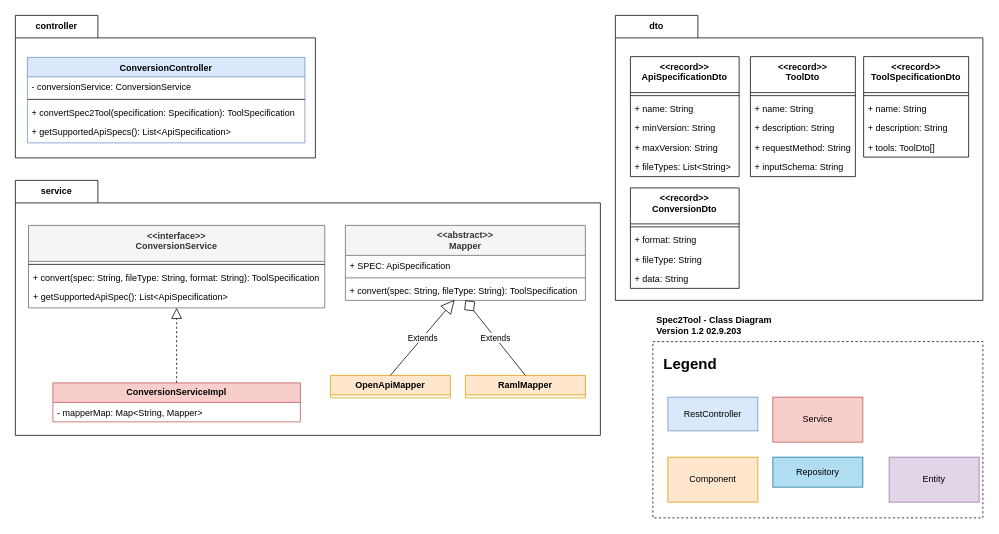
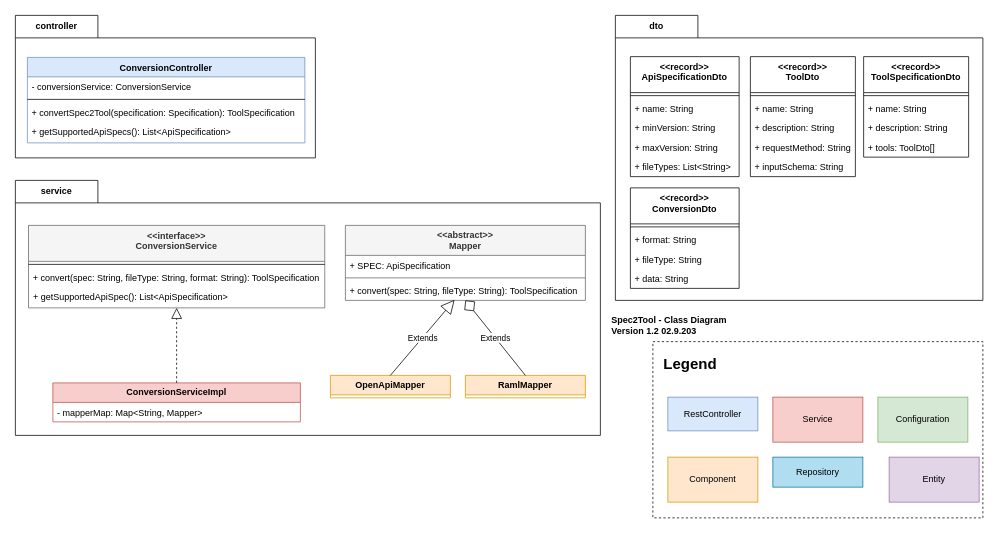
  <mxCell id="0" />
  <mxCell id="1" parent="0" />
  <mxCell id="2" value="dto" style="shape=folder;fontStyle=1;tabWidth=110;tabHeight=30;tabPosition=left;html=1;boundedLbl=1;labelInHeader=1;container=1;collapsible=0;recursiveResize=0;whiteSpace=wrap;" parent="1" vertex="1"><mxGeometry x="820" y="20" width="490" height="380" as="geometry" /></mxCell>
  <mxCell id="3" value="&lt;&lt;record&gt;&gt;&#10;ApiSpecificationDto" style="swimlane;fontStyle=1;align=center;verticalAlign=top;childLayout=stackLayout;horizontal=1;startSize=48;horizontalStack=0;resizeParent=1;resizeLast=0;collapsible=1;marginBottom=0;rounded=0;shadow=0;strokeWidth=1;" parent="2" vertex="1"><mxGeometry x="20" y="55" width="145" height="160" as="geometry"><mxRectangle x="550" y="140" width="160" height="26" as="alternateBounds" /></mxGeometry></mxCell>
  <mxCell id="4" value="" style="line;html=1;strokeWidth=1;align=left;verticalAlign=middle;spacingTop=-1;spacingLeft=3;spacingRight=3;rotatable=0;labelPosition=right;points=[];portConstraint=eastwest;" parent="3" vertex="1"><mxGeometry y="48" width="145" height="8" as="geometry" /></mxCell>
  <mxCell id="5" value="+ name: String" style="text;align=left;verticalAlign=top;spacingLeft=4;spacingRight=4;overflow=hidden;rotatable=0;points=[[0,0.5],[1,0.5]];portConstraint=eastwest;" parent="3" vertex="1"><mxGeometry y="56" width="145" height="26" as="geometry" /></mxCell>
  <mxCell id="6" value="+ minVersion: String" style="text;align=left;verticalAlign=top;spacingLeft=4;spacingRight=4;overflow=hidden;rotatable=0;points=[[0,0.5],[1,0.5]];portConstraint=eastwest;" parent="3" vertex="1"><mxGeometry y="82" width="145" height="26" as="geometry" /></mxCell>
  <mxCell id="7" value="+ maxVersion: String" style="text;align=left;verticalAlign=top;spacingLeft=4;spacingRight=4;overflow=hidden;rotatable=0;points=[[0,0.5],[1,0.5]];portConstraint=eastwest;" vertex="1" parent="3"><mxGeometry y="108" width="145" height="26" as="geometry" /></mxCell>
  <mxCell id="8" value="+ fileTypes: List&lt;String&gt;" style="text;align=left;verticalAlign=top;spacingLeft=4;spacingRight=4;overflow=hidden;rotatable=0;points=[[0,0.5],[1,0.5]];portConstraint=eastwest;" vertex="1" parent="3"><mxGeometry y="134" width="145" height="26" as="geometry" /></mxCell>
  <mxCell id="9" value="&lt;&lt;record&gt;&gt;&#10;ToolDto" style="swimlane;fontStyle=1;align=center;verticalAlign=top;childLayout=stackLayout;horizontal=1;startSize=48;horizontalStack=0;resizeParent=1;resizeLast=0;collapsible=1;marginBottom=0;rounded=0;shadow=0;strokeWidth=1;" parent="2" vertex="1"><mxGeometry x="180" y="55" width="140" height="160" as="geometry"><mxRectangle x="550" y="140" width="160" height="26" as="alternateBounds" /></mxGeometry></mxCell>
  <mxCell id="10" value="" style="line;html=1;strokeWidth=1;align=left;verticalAlign=middle;spacingTop=-1;spacingLeft=3;spacingRight=3;rotatable=0;labelPosition=right;points=[];portConstraint=eastwest;" parent="9" vertex="1"><mxGeometry y="48" width="140" height="8" as="geometry" /></mxCell>
  <mxCell id="11" value="+ name: String" style="text;align=left;verticalAlign=top;spacingLeft=4;spacingRight=4;overflow=hidden;rotatable=0;points=[[0,0.5],[1,0.5]];portConstraint=eastwest;" parent="9" vertex="1"><mxGeometry y="56" width="140" height="26" as="geometry" /></mxCell>
  <mxCell id="12" value="+ description: String" style="text;align=left;verticalAlign=top;spacingLeft=4;spacingRight=4;overflow=hidden;rotatable=0;points=[[0,0.5],[1,0.5]];portConstraint=eastwest;" parent="9" vertex="1"><mxGeometry y="82" width="140" height="26" as="geometry" /></mxCell>
  <mxCell id="13" value="+ requestMethod: String" style="text;align=left;verticalAlign=top;spacingLeft=4;spacingRight=4;overflow=hidden;rotatable=0;points=[[0,0.5],[1,0.5]];portConstraint=eastwest;" parent="9" vertex="1"><mxGeometry y="108" width="140" height="26" as="geometry" /></mxCell>
  <mxCell id="14" value="+ inputSchema: String" style="text;align=left;verticalAlign=top;spacingLeft=4;spacingRight=4;overflow=hidden;rotatable=0;points=[[0,0.5],[1,0.5]];portConstraint=eastwest;" parent="9" vertex="1"><mxGeometry y="134" width="140" height="26" as="geometry" /></mxCell>
  <mxCell id="15" value="&lt;&lt;record&gt;&gt;&#10;ToolSpecificationDto" style="swimlane;fontStyle=1;align=center;verticalAlign=top;childLayout=stackLayout;horizontal=1;startSize=48;horizontalStack=0;resizeParent=1;resizeLast=0;collapsible=1;marginBottom=0;rounded=0;shadow=0;strokeWidth=1;" parent="2" vertex="1"><mxGeometry x="331" y="55" width="140" height="134" as="geometry"><mxRectangle x="550" y="140" width="160" height="26" as="alternateBounds" /></mxGeometry></mxCell>
  <mxCell id="16" value="" style="line;html=1;strokeWidth=1;align=left;verticalAlign=middle;spacingTop=-1;spacingLeft=3;spacingRight=3;rotatable=0;labelPosition=right;points=[];portConstraint=eastwest;" parent="15" vertex="1"><mxGeometry y="48" width="140" height="8" as="geometry" /></mxCell>
  <mxCell id="17" value="+ name: String" style="text;align=left;verticalAlign=top;spacingLeft=4;spacingRight=4;overflow=hidden;rotatable=0;points=[[0,0.5],[1,0.5]];portConstraint=eastwest;" parent="15" vertex="1"><mxGeometry y="56" width="140" height="26" as="geometry" /></mxCell>
  <mxCell id="18" value="+ description: String" style="text;align=left;verticalAlign=top;spacingLeft=4;spacingRight=4;overflow=hidden;rotatable=0;points=[[0,0.5],[1,0.5]];portConstraint=eastwest;" parent="15" vertex="1"><mxGeometry y="82" width="140" height="26" as="geometry" /></mxCell>
  <mxCell id="19" value="+ tools: ToolDto[]" style="text;align=left;verticalAlign=top;spacingLeft=4;spacingRight=4;overflow=hidden;rotatable=0;points=[[0,0.5],[1,0.5]];portConstraint=eastwest;" parent="15" vertex="1"><mxGeometry y="108" width="140" height="26" as="geometry" /></mxCell>
  <mxCell id="20" value="&lt;&lt;record&gt;&gt;&#10;ConversionDto" style="swimlane;fontStyle=1;align=center;verticalAlign=top;childLayout=stackLayout;horizontal=1;startSize=48;horizontalStack=0;resizeParent=1;resizeLast=0;collapsible=1;marginBottom=0;rounded=0;shadow=0;strokeWidth=1;" vertex="1" parent="2"><mxGeometry x="20" y="230" width="145" height="134" as="geometry"><mxRectangle x="550" y="140" width="160" height="26" as="alternateBounds" /></mxGeometry></mxCell>
  <mxCell id="21" value="" style="line;html=1;strokeWidth=1;align=left;verticalAlign=middle;spacingTop=-1;spacingLeft=3;spacingRight=3;rotatable=0;labelPosition=right;points=[];portConstraint=eastwest;" vertex="1" parent="20"><mxGeometry y="48" width="145" height="8" as="geometry" /></mxCell>
  <mxCell id="22" value="+ format: String" style="text;align=left;verticalAlign=top;spacingLeft=4;spacingRight=4;overflow=hidden;rotatable=0;points=[[0,0.5],[1,0.5]];portConstraint=eastwest;" vertex="1" parent="20"><mxGeometry y="56" width="145" height="26" as="geometry" /></mxCell>
  <mxCell id="23" value="+ fileType: String" style="text;align=left;verticalAlign=top;spacingLeft=4;spacingRight=4;overflow=hidden;rotatable=0;points=[[0,0.5],[1,0.5]];portConstraint=eastwest;" vertex="1" parent="20"><mxGeometry y="82" width="145" height="26" as="geometry" /></mxCell>
  <mxCell id="24" value="+ data: String" style="text;align=left;verticalAlign=top;spacingLeft=4;spacingRight=4;overflow=hidden;rotatable=0;points=[[0,0.5],[1,0.5]];portConstraint=eastwest;" vertex="1" parent="20"><mxGeometry y="108" width="145" height="26" as="geometry" /></mxCell>
  <mxCell id="25" value="service" style="shape=folder;fontStyle=1;tabWidth=110;tabHeight=30;tabPosition=left;html=1;boundedLbl=1;labelInHeader=1;container=1;collapsible=0;recursiveResize=0;whiteSpace=wrap;" parent="1" vertex="1"><mxGeometry x="20" y="240" width="780" height="340" as="geometry" /></mxCell>
  <mxCell id="26" value="&lt;&lt;interface&gt;&gt;&#10;ConversionService" style="swimlane;fontStyle=1;align=center;verticalAlign=top;childLayout=stackLayout;horizontal=1;startSize=48;horizontalStack=0;resizeParent=1;resizeLast=0;collapsible=1;marginBottom=0;rounded=0;shadow=0;strokeWidth=1;fillColor=#f5f5f5;fontColor=#333333;strokeColor=#666666;" parent="25" vertex="1"><mxGeometry x="17.5" y="60" width="395" height="110" as="geometry"><mxRectangle x="550" y="140" width="160" height="26" as="alternateBounds" /></mxGeometry></mxCell>
  <mxCell id="27" value="" style="line;html=1;strokeWidth=1;align=left;verticalAlign=middle;spacingTop=-1;spacingLeft=3;spacingRight=3;rotatable=0;labelPosition=right;points=[];portConstraint=eastwest;" parent="26" vertex="1"><mxGeometry y="48" width="395" height="8" as="geometry" /></mxCell>
  <mxCell id="28" value="+ convert(spec: String, fileType: String, format: String): ToolSpecification" style="text;align=left;verticalAlign=top;spacingLeft=4;spacingRight=4;overflow=hidden;rotatable=0;points=[[0,0.5],[1,0.5]];portConstraint=eastwest;" parent="26" vertex="1"><mxGeometry y="56" width="395" height="26" as="geometry" /></mxCell>
  <mxCell id="29" value="+ getSupportedApiSpec(): List&amp;lt;ApiSpecification&amp;gt;" style="text;strokeColor=none;fillColor=none;align=left;verticalAlign=top;spacingLeft=4;spacingRight=4;overflow=hidden;rotatable=0;points=[[0,0.5],[1,0.5]];portConstraint=eastwest;whiteSpace=wrap;html=1;" parent="26" vertex="1"><mxGeometry y="82" width="395" height="26" as="geometry" /></mxCell>
  <mxCell id="30" value="&lt;b&gt;ConversionServiceImpl&lt;/b&gt;" style="swimlane;fontStyle=0;childLayout=stackLayout;horizontal=1;startSize=26;fillColor=#f8cecc;horizontalStack=0;resizeParent=1;resizeParentMax=0;resizeLast=0;collapsible=1;marginBottom=0;whiteSpace=wrap;html=1;strokeColor=#b85450;" parent="25" vertex="1"><mxGeometry x="50" y="270" width="330" height="52" as="geometry" /></mxCell>
  <mxCell id="31" value="- mapperMap: Map&amp;lt;String, Mapper&amp;gt;" style="text;strokeColor=none;fillColor=none;align=left;verticalAlign=top;spacingLeft=4;spacingRight=4;overflow=hidden;rotatable=0;points=[[0,0.5],[1,0.5]];portConstraint=eastwest;whiteSpace=wrap;html=1;" parent="30" vertex="1"><mxGeometry y="26" width="330" height="26" as="geometry" /></mxCell>
  <mxCell id="32" value="" style="endArrow=block;dashed=1;endFill=0;endSize=12;html=1;rounded=0;exitX=0.5;exitY=0;exitDx=0;exitDy=0;entryX=0.5;entryY=1;entryDx=0;entryDy=0;" parent="25" source="30" target="26" edge="1"><mxGeometry width="160" relative="1" as="geometry"><mxPoint x="245" y="68" as="sourcePoint" /><mxPoint x="405" y="68" as="targetPoint" /></mxGeometry></mxCell>
  <mxCell id="33" value="&lt;b&gt;&amp;lt;&amp;lt;abstract&amp;gt;&amp;gt;&lt;br&gt;Mapper&lt;/b&gt;" style="swimlane;fontStyle=0;childLayout=stackLayout;horizontal=1;startSize=40;horizontalStack=0;resizeParent=1;resizeParentMax=0;resizeLast=0;collapsible=1;marginBottom=0;whiteSpace=wrap;html=1;fillColor=#f5f5f5;fontColor=#333333;strokeColor=#666666;" vertex="1" parent="25"><mxGeometry x="440" y="60" width="320" height="100" as="geometry" /></mxCell>
  <mxCell id="34" value="+ SPEC: ApiSpecification" style="text;strokeColor=none;fillColor=none;align=left;verticalAlign=top;spacingLeft=4;spacingRight=4;overflow=hidden;rotatable=0;points=[[0,0.5],[1,0.5]];portConstraint=eastwest;whiteSpace=wrap;html=1;" vertex="1" parent="33"><mxGeometry y="40" width="320" height="26" as="geometry" /></mxCell>
  <mxCell id="35" value="" style="line;strokeWidth=1;fillColor=none;align=left;verticalAlign=middle;spacingTop=-1;spacingLeft=3;spacingRight=3;rotatable=0;labelPosition=right;points=[];portConstraint=eastwest;strokeColor=inherit;" vertex="1" parent="33"><mxGeometry y="66" width="320" height="8" as="geometry" /></mxCell>
  <mxCell id="36" value="+ convert(spec: String, fileType: String): ToolSpecification" style="text;strokeColor=none;fillColor=none;align=left;verticalAlign=top;spacingLeft=4;spacingRight=4;overflow=hidden;rotatable=0;points=[[0,0.5],[1,0.5]];portConstraint=eastwest;whiteSpace=wrap;html=1;" vertex="1" parent="33"><mxGeometry y="74" width="320" height="26" as="geometry" /></mxCell>
  <mxCell id="37" value="&lt;b&gt;OpenApiMapper&lt;/b&gt;" style="swimlane;fontStyle=0;childLayout=stackLayout;horizontal=1;startSize=26;fillColor=#ffe6cc;horizontalStack=0;resizeParent=1;resizeParentMax=0;resizeLast=0;collapsible=1;marginBottom=0;whiteSpace=wrap;html=1;strokeColor=#d79b00;" vertex="1" parent="25"><mxGeometry x="420" y="260" width="160" height="30" as="geometry" /></mxCell>
  <mxCell id="38" value="&lt;b&gt;RamlMapper&lt;/b&gt;" style="swimlane;fontStyle=0;childLayout=stackLayout;horizontal=1;startSize=26;fillColor=#ffe6cc;horizontalStack=0;resizeParent=1;resizeParentMax=0;resizeLast=0;collapsible=1;marginBottom=0;whiteSpace=wrap;html=1;strokeColor=#d79b00;" vertex="1" parent="25"><mxGeometry x="600" y="260" width="160" height="30" as="geometry" /></mxCell>
  <mxCell id="39" value="Extends" style="endArrow=block;endSize=16;endFill=0;html=1;rounded=0;exitX=0.5;exitY=0;exitDx=0;exitDy=0;entryX=0.455;entryY=0.974;entryDx=0;entryDy=0;entryPerimeter=0;" edge="1" parent="25" source="37" target="36"><mxGeometry width="160" relative="1" as="geometry"><mxPoint x="580" y="190" as="sourcePoint" /><mxPoint x="740" y="190" as="targetPoint" /></mxGeometry></mxCell>
  <mxCell id="40" value="Extends" style="endArrow=diamond;endSize=16;endFill=0;html=1;rounded=0;exitX=0.5;exitY=0;exitDx=0;exitDy=0;entryX=0.5;entryY=1;entryDx=0;entryDy=0;" edge="1" parent="25" source="38" target="33"><mxGeometry width="160" relative="1" as="geometry"><mxPoint x="580" y="190" as="sourcePoint" /><mxPoint x="740" y="190" as="targetPoint" /></mxGeometry></mxCell>
  <mxCell id="41" value="controller" style="shape=folder;fontStyle=1;tabWidth=110;tabHeight=30;tabPosition=left;html=1;boundedLbl=1;labelInHeader=1;container=1;collapsible=0;recursiveResize=0;whiteSpace=wrap;" parent="1" vertex="1"><mxGeometry x="20" y="20" width="400" height="190" as="geometry" /></mxCell>
  <mxCell id="42" value="ConversionController" style="swimlane;fontStyle=1;align=center;verticalAlign=top;childLayout=stackLayout;horizontal=1;startSize=26;horizontalStack=0;resizeParent=1;resizeLast=0;collapsible=1;marginBottom=0;rounded=0;shadow=0;strokeWidth=1;fillColor=#dae8fc;strokeColor=#6c8ebf;" parent="41" vertex="1"><mxGeometry x="16" y="56" width="370" height="114" as="geometry"><mxRectangle x="550" y="140" width="160" height="26" as="alternateBounds" /></mxGeometry></mxCell>
  <mxCell id="43" value="- conversionService: ConversionService" style="text;strokeColor=none;fillColor=none;align=left;verticalAlign=top;spacingLeft=4;spacingRight=4;overflow=hidden;rotatable=0;points=[[0,0.5],[1,0.5]];portConstraint=eastwest;whiteSpace=wrap;html=1;" parent="42" vertex="1"><mxGeometry y="26" width="370" height="26" as="geometry" /></mxCell>
  <mxCell id="44" value="" style="line;html=1;strokeWidth=1;align=left;verticalAlign=middle;spacingTop=-1;spacingLeft=3;spacingRight=3;rotatable=0;labelPosition=right;points=[];portConstraint=eastwest;" parent="42" vertex="1"><mxGeometry y="52" width="370" height="8" as="geometry" /></mxCell>
  <mxCell id="45" value="+ convertSpec2Tool(specification: Specification): ToolSpecification" style="text;align=left;verticalAlign=top;spacingLeft=4;spacingRight=4;overflow=hidden;rotatable=0;points=[[0,0.5],[1,0.5]];portConstraint=eastwest;" parent="42" vertex="1"><mxGeometry y="60" width="370" height="26" as="geometry" /></mxCell>
  <mxCell id="46" value="+ getSupportedApiSpecs(): List&amp;lt;ApiSpecification&amp;gt;" style="text;strokeColor=none;fillColor=none;align=left;verticalAlign=top;spacingLeft=4;spacingRight=4;overflow=hidden;rotatable=0;points=[[0,0.5],[1,0.5]];portConstraint=eastwest;whiteSpace=wrap;html=1;" parent="42" vertex="1"><mxGeometry y="86" width="370" height="26" as="geometry" /></mxCell>
- <mxCell id="47" value="Spec2Tool - Class Diagram&lt;br&gt;Version 1.2 02.9.203" style="text;align=left;fontStyle=1;verticalAlign=middle;spacingLeft=3;spacingRight=3;strokeColor=none;rotatable=0;points=[[0,0.5],[1,0.5]];portConstraint=eastwest;html=1;" parent="1" vertex="1"><mxGeometry x="870" y="420" width="440" height="26" as="geometry" /></mxCell>
+ <mxCell id="47" value="Spec2Tool - Class Diagram&lt;br&gt;Version 1.2 02.9.203" style="text;align=left;fontStyle=1;verticalAlign=middle;spacingLeft=3;spacingRight=3;strokeColor=none;rotatable=0;points=[[0,0.5],[1,0.5]];portConstraint=eastwest;html=1;" parent="1" vertex="1"><mxGeometry x="810" y="420" width="440" height="26" as="geometry" /></mxCell>
  <mxCell id="48" value="" style="group" parent="1" vertex="1" connectable="0"><mxGeometry x="870" y="455" width="440" height="235" as="geometry" /></mxCell>
  <mxCell id="49" value="RestController" style="rounded=0;whiteSpace=wrap;html=1;fillColor=#dae8fc;strokeColor=#6c8ebf;" parent="48" vertex="1"><mxGeometry x="20" y="74" width="120" height="45" as="geometry" /></mxCell>
  <mxCell id="50" value="Service" style="rounded=0;whiteSpace=wrap;html=1;fillColor=#f8cecc;strokeColor=#b85450;" parent="48" vertex="1"><mxGeometry x="160" y="74" width="120" height="60" as="geometry" /></mxCell>
  <mxCell id="51" value="Component" style="rounded=0;whiteSpace=wrap;html=1;fillColor=#ffe6cc;strokeColor=#d79b00;" parent="48" vertex="1"><mxGeometry x="20" y="154" width="120" height="60" as="geometry" /></mxCell>
  <mxCell id="52" value="Repository" style="rounded=0;whiteSpace=wrap;html=1;fillColor=#b1ddf0;strokeColor=#10739e;" parent="48" vertex="1"><mxGeometry x="160" y="154" width="120" height="40" as="geometry" /></mxCell>
+ <mxCell id="53" value="Configuration" style="rounded=0;whiteSpace=wrap;html=1;fillColor=#d5e8d4;strokeColor=#82b366;" parent="48" vertex="1"><mxGeometry x="300" y="74" width="120" height="60" as="geometry" /></mxCell>
  <mxCell id="54" value="Entity" style="rounded=0;whiteSpace=wrap;html=1;fillColor=#e1d5e7;strokeColor=#9673a6;" parent="48" vertex="1"><mxGeometry x="315" y="154" width="120" height="60" as="geometry" /></mxCell>
  <mxCell id="55" value="Legend" style="text;html=1;strokeColor=none;fillColor=none;align=center;verticalAlign=middle;whiteSpace=wrap;rounded=0;fontStyle=1;fontSize=20;" parent="48" vertex="1"><mxGeometry x="20" y="14" width="60" height="30" as="geometry" /></mxCell>
  <mxCell id="56" value="" style="rounded=0;whiteSpace=wrap;html=1;fillColor=none;dashed=1;" parent="48" vertex="1"><mxGeometry width="440" height="235" as="geometry" /></mxCell>
